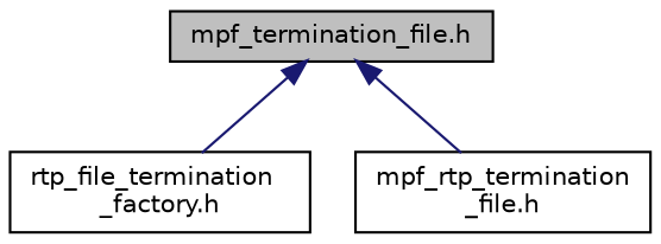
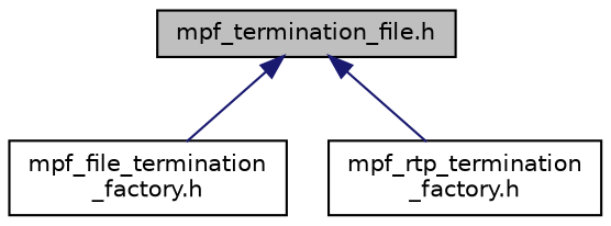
  digraph {
    node [color=black fillcolor=white fontname=Helvetica fontsize=10 shape=record style=filled]
    edge [color=midnightblue dir=back fontname=Helvetica fontsize=10 labelfontname=Helvetica labelfontsize=10 style=solid]
    n1 [fillcolor=grey75 fontcolor=black height=0.2 label="mpf_termination_file.h" width=0.4]
-   n2 [height=0.2 label="rtp_file_termination\l_factory.h" width=0.4]
-   n3 [height=0.2 label="mpf_rtp_termination\l_file.h" width=0.4]
+   n2 [height=0.2 label="mpf_file_termination\l_factory.h" width=0.4]
+   n3 [height=0.2 label="mpf_rtp_termination\l_factory.h" width=0.4]
    n1 -> n2
    n1 -> n3
  }
